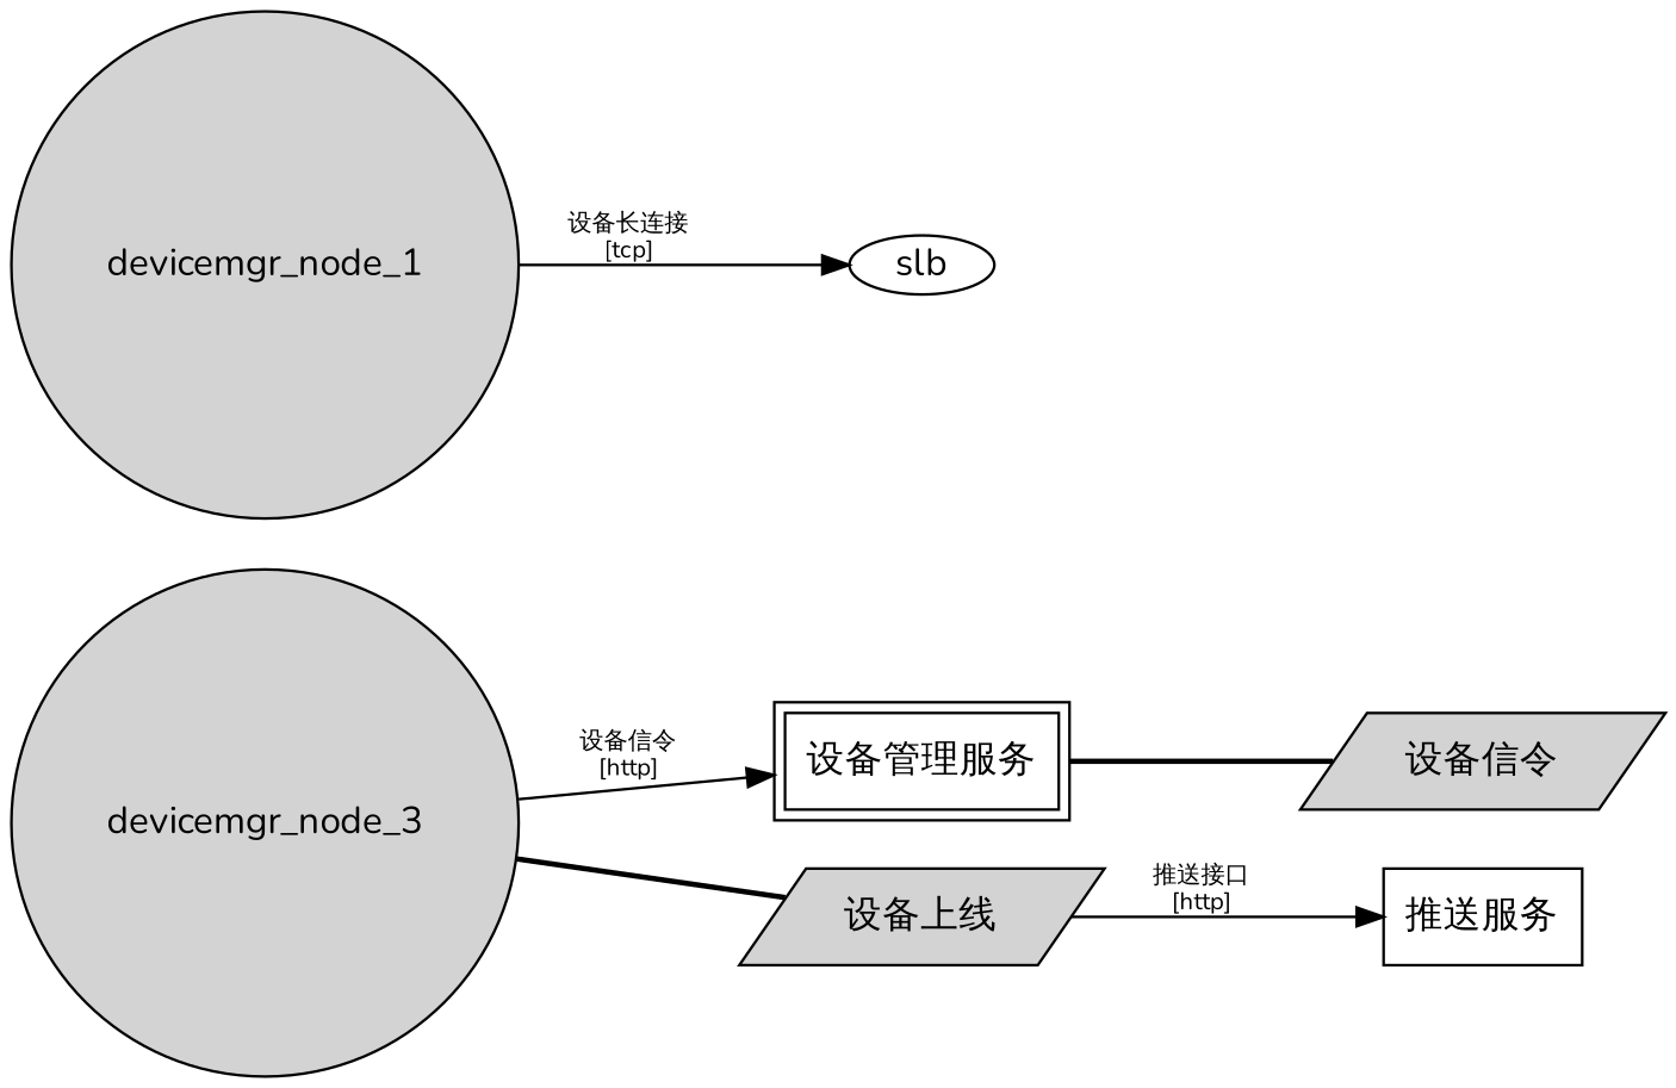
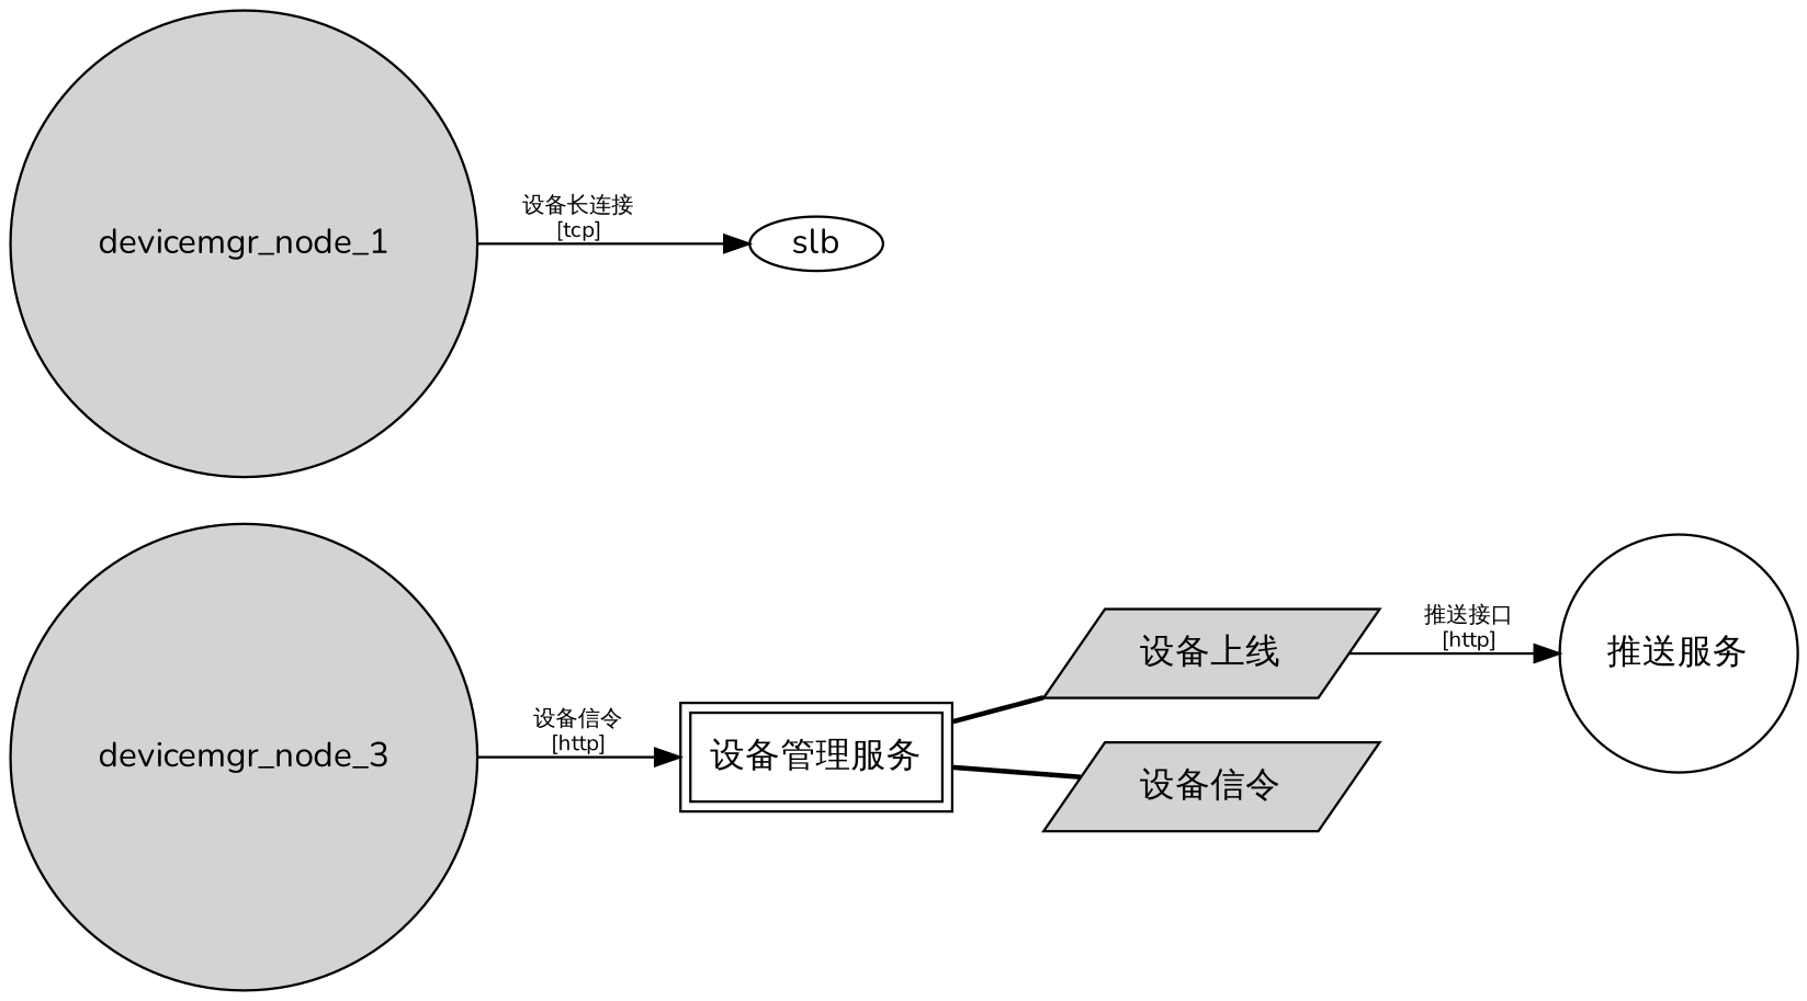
  digraph {
    fontname=Nunito
    rankdir=LR
    node [fontname=Nunito shape=box style=filled]
    edge [fontname=Nunito fontsize=9]
    n1 [label="设备管理服务" peripheries=2 style=""]
    n2 [label="设备上线" shape=polygon skew=.5]
    n3 [label="设备信令" shape=polygon skew=.5]
-   n4 [label="推送服务" style=""]
+   n4 [label="推送服务" shape=circle style=""]
    devicemgr_node_1 [shape=circle width=.2]
    n6 [fixedsize=true height=.3 label=slb shape="" style=""]
    devicemgr_node_3 [shape=circle width=.2]
-   devicemgr_node_3 -> n2 [arrowhead=none style=bold fontsize=""]
+   n1 -> n2 [arrowhead=none style=bold fontsize=""]
    n1 -> n3 [arrowhead=none style=bold fontsize=""]
    n2 -> n4 [label="推送接口\n[http]"]
    devicemgr_node_1 -> n6 [label="设备长连接\n[tcp]"]
    devicemgr_node_3 -> n1 [label="设备信令\n[http]"]
  }
